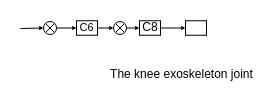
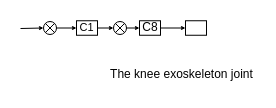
  <mxCell id="0" />
  <mxCell id="1" parent="0" />
  <mxCell id="2" style="edgeStyle=orthogonalEdgeStyle;rounded=0;orthogonalLoop=1;jettySize=auto;html=1;exitX=1;exitY=0.5;exitDx=0;exitDy=0;entryX=0;entryY=0.5;entryDx=0;entryDy=0;endSize=2;" edge="1" parent="1" source="3" target="10"><mxGeometry relative="1" as="geometry" /></mxCell>
  <mxCell id="3" value="" style="rounded=0;whiteSpace=wrap;html=1;" vertex="1" parent="1"><mxGeometry x="76" y="20.25" width="21" height="14.5" as="geometry" /></mxCell>
  <mxCell id="4" style="edgeStyle=orthogonalEdgeStyle;rounded=0;orthogonalLoop=1;jettySize=auto;html=1;exitX=1;exitY=0.5;exitDx=0;exitDy=0;entryX=0;entryY=0.5;entryDx=0;entryDy=0;endSize=2;" edge="1" parent="1" source="5" target="3"><mxGeometry relative="1" as="geometry" /></mxCell>
  <mxCell id="5" value="" style="ellipse;whiteSpace=wrap;html=1;aspect=fixed;" vertex="1" parent="1"><mxGeometry x="43" y="21" width="13" height="13" as="geometry" /></mxCell>
  <mxCell id="6" value="" style="endArrow=none;html=1;entryX=0;entryY=0;entryDx=0;entryDy=0;exitX=1;exitY=1;exitDx=0;exitDy=0;" edge="1" parent="1" source="5" target="5"><mxGeometry width="50" height="50" relative="1" as="geometry"><mxPoint x="114" y="67" as="sourcePoint" /><mxPoint x="164" y="17" as="targetPoint" /></mxGeometry></mxCell>
  <mxCell id="7" value="" style="endArrow=none;html=1;entryX=1;entryY=0;entryDx=0;entryDy=0;exitX=0;exitY=1;exitDx=0;exitDy=0;" edge="1" parent="1" source="5" target="5"><mxGeometry width="50" height="50" relative="1" as="geometry"><mxPoint x="114" y="67" as="sourcePoint" /><mxPoint x="164" y="17" as="targetPoint" /></mxGeometry></mxCell>
  <mxCell id="8" value="" style="endArrow=classic;html=1;entryX=0;entryY=0.5;entryDx=0;entryDy=0;endSize=2;" edge="1" parent="1" target="5"><mxGeometry width="50" height="50" relative="1" as="geometry"><mxPoint x="20" y="28" as="sourcePoint" /><mxPoint x="74" y="17" as="targetPoint" /></mxGeometry></mxCell>
  <mxCell id="9" style="edgeStyle=orthogonalEdgeStyle;rounded=0;orthogonalLoop=1;jettySize=auto;html=1;exitX=1;exitY=0.5;exitDx=0;exitDy=0;entryX=0;entryY=0.5;entryDx=0;entryDy=0;endSize=2;" edge="1" parent="1" source="10" target="14"><mxGeometry relative="1" as="geometry" /></mxCell>
  <mxCell id="10" value="" style="ellipse;whiteSpace=wrap;html=1;aspect=fixed;" vertex="1" parent="1"><mxGeometry x="113" y="21" width="13" height="13" as="geometry" /></mxCell>
  <mxCell id="11" value="" style="endArrow=none;html=1;entryX=1;entryY=0;entryDx=0;entryDy=0;exitX=0;exitY=1;exitDx=0;exitDy=0;" edge="1" parent="1"><mxGeometry width="50" height="50" relative="1" as="geometry"><mxPoint x="114.904" y="32.096" as="sourcePoint" /><mxPoint x="124.096" y="22.904" as="targetPoint" /></mxGeometry></mxCell>
  <mxCell id="12" value="" style="endArrow=none;html=1;entryX=0;entryY=0;entryDx=0;entryDy=0;exitX=1;exitY=1;exitDx=0;exitDy=0;" edge="1" parent="1" source="10"><mxGeometry width="50" height="50" relative="1" as="geometry"><mxPoint x="124.096" y="32.096" as="sourcePoint" /><mxPoint x="114.904" y="22.904" as="targetPoint" /></mxGeometry></mxCell>
  <mxCell id="13" style="edgeStyle=orthogonalEdgeStyle;rounded=0;orthogonalLoop=1;jettySize=auto;html=1;exitX=1;exitY=0.5;exitDx=0;exitDy=0;entryX=0;entryY=0.5;entryDx=0;entryDy=0;endSize=2;" edge="1" parent="1" source="14" target="15"><mxGeometry relative="1" as="geometry" /></mxCell>
  <mxCell id="14" value="" style="rounded=0;whiteSpace=wrap;html=1;" vertex="1" parent="1"><mxGeometry x="139" y="20.25" width="21" height="14.5" as="geometry" /></mxCell>
  <mxCell id="15" value="" style="rounded=0;whiteSpace=wrap;html=1;" vertex="1" parent="1"><mxGeometry x="185" y="20.25" width="21" height="14.5" as="geometry" /></mxCell>
- <mxCell id="16" value="&lt;font style=&quot;font-size: 11px&quot;&gt;C6&lt;/font&gt;" style="text;html=1;strokeColor=none;fillColor=none;align=center;verticalAlign=middle;whiteSpace=wrap;rounded=0;" vertex="1" parent="1"><mxGeometry x="80" y="21" width="13" height="11" as="geometry" /></mxCell>
+ <mxCell id="16" value="&lt;font style=&quot;font-size: 11px&quot;&gt;C1&lt;/font&gt;" style="text;html=1;strokeColor=none;fillColor=none;align=center;verticalAlign=middle;whiteSpace=wrap;rounded=0;" vertex="1" parent="1"><mxGeometry x="80" y="21" width="13" height="11" as="geometry" /></mxCell>
  <mxCell id="17" value="C8" style="text;html=1;strokeColor=none;fillColor=none;align=center;verticalAlign=middle;whiteSpace=wrap;rounded=0;" vertex="1" parent="1"><mxGeometry x="144.5" y="22" width="10" height="9" as="geometry" /></mxCell>
  <mxCell id="18" value="&lt;font style=&quot;font-size: 12px&quot;&gt;The knee exoskeleton joint&lt;/font&gt;" style="text;html=1;strokeColor=none;fillColor=none;align=center;verticalAlign=middle;whiteSpace=wrap;rounded=0;" vertex="1" parent="1"><mxGeometry x="109" y="61" width="145" height="25" as="geometry" /></mxCell>
